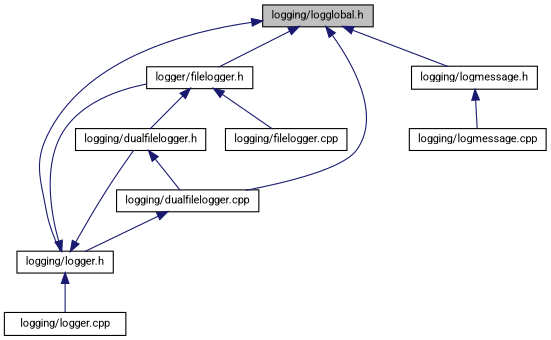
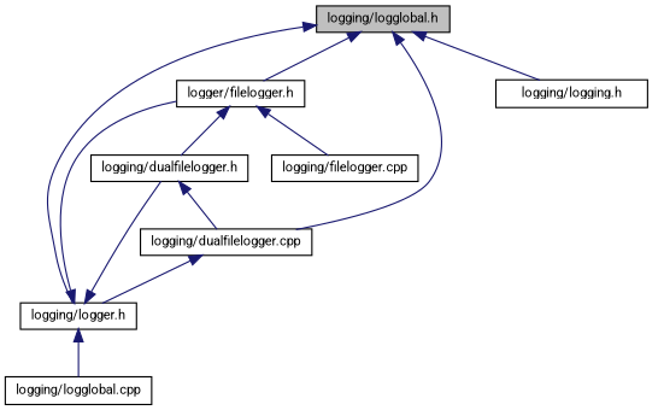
  digraph {
    fontname=Roboto
    node [color=black fillcolor=white fontname=Roboto fontsize=10 shape=record style=filled]
    edge [color=midnightblue dir=back fontname=Roboto fontsize=10 labelfontname=Helvetica labelfontsize=10 style=solid]
    n1 [fillcolor=grey75 fontcolor=black height=0.2 label="logging/logglobal.h" width=0.4]
    n2 [height=0.2 label="logger/filelogger.h" width=0.4]
    n3 [height=0.2 label="logging/logger.h" width=0.4]
-   n4 [height=0.2 label="logging/logmessage.h" width=0.4]
+   n4 [height=0.2 label="logging/logging.h" width=0.4]
    n5 [height=0.2 label="logging/dualfilelogger.cpp" width=0.4]
    n6 [height=0.2 label="logging/dualfilelogger.h" width=0.4]
    n7 [height=0.2 label="logging/filelogger.cpp" width=0.4]
-   n8 [height=0.2 label="logging/logger.cpp" width=0.4]
-   n9 [height=0.2 label="logging/logmessage.cpp" width=0.4]
+   n8 [height=0.2 label="logging/logglobal.cpp" width=0.4]
    n1 -> n2
    n1 -> n3
    n1 -> n4
    n1 -> n5
    n2 -> n6
    n2 -> n7
    n3 -> n2
    n3 -> n6
    n3 -> n8
-   n4 -> n9
    n5 -> n3
    n6 -> n5
  }
